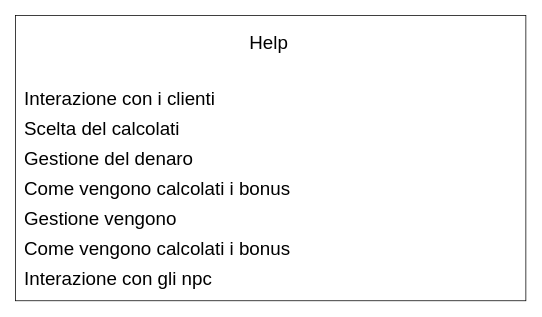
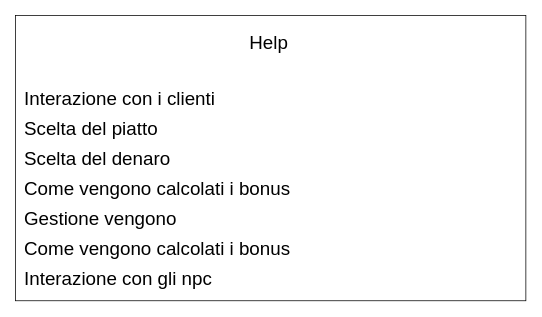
  <mxCell id="0" />
  <mxCell id="1" parent="0" />
  <mxCell id="2" value="" style="whiteSpace=wrap;html=1;" vertex="1" parent="1"><mxGeometry x="20" y="20" width="680" height="380" as="geometry" /></mxCell>
  <mxCell id="3" value="Help" style="text;html=1;strokeColor=none;fillColor=none;align=left;verticalAlign=middle;whiteSpace=wrap;rounded=0;fontSize=25;" vertex="1" parent="1"><mxGeometry x="330" y="40" width="60" height="30" as="geometry" /></mxCell>
  <mxCell id="4" value="Interazione con i clienti" style="text;html=1;strokeColor=none;fillColor=none;align=left;verticalAlign=middle;whiteSpace=wrap;rounded=0;fontSize=25;" vertex="1" parent="1"><mxGeometry x="30" y="110" width="420" height="40" as="geometry" /></mxCell>
- <mxCell id="5" value="Scelta del calcolati" style="text;html=1;strokeColor=none;fillColor=none;align=left;verticalAlign=middle;whiteSpace=wrap;rounded=0;fontSize=25;" vertex="1" parent="1"><mxGeometry x="30" y="150" width="420" height="40" as="geometry" /></mxCell>
- <mxCell id="6" value="Gestione del denaro" style="text;html=1;strokeColor=none;fillColor=none;align=left;verticalAlign=middle;whiteSpace=wrap;rounded=0;fontSize=25;" vertex="1" parent="1"><mxGeometry x="30" y="190" width="420" height="40" as="geometry" /></mxCell>
+ <mxCell id="5" value="Scelta del piatto" style="text;html=1;strokeColor=none;fillColor=none;align=left;verticalAlign=middle;whiteSpace=wrap;rounded=0;fontSize=25;" vertex="1" parent="1"><mxGeometry x="30" y="150" width="420" height="40" as="geometry" /></mxCell>
+ <mxCell id="6" value="Scelta del denaro" style="text;html=1;strokeColor=none;fillColor=none;align=left;verticalAlign=middle;whiteSpace=wrap;rounded=0;fontSize=25;" vertex="1" parent="1"><mxGeometry x="30" y="190" width="420" height="40" as="geometry" /></mxCell>
  <mxCell id="7" value="Gestione vengono" style="text;html=1;strokeColor=none;fillColor=none;align=left;verticalAlign=middle;whiteSpace=wrap;rounded=0;fontSize=25;" vertex="1" parent="1"><mxGeometry x="30" y="270" width="420" height="40" as="geometry" /></mxCell>
  <mxCell id="8" value="Come vengono calcolati i bonus" style="text;html=1;strokeColor=none;fillColor=none;align=left;verticalAlign=middle;whiteSpace=wrap;rounded=0;fontSize=25;" vertex="1" parent="1"><mxGeometry x="30" y="230" width="420" height="40" as="geometry" /></mxCell>
  <mxCell id="9" value="Come vengono calcolati i bonus" style="text;html=1;strokeColor=none;fillColor=none;align=left;verticalAlign=middle;whiteSpace=wrap;rounded=0;fontSize=25;" vertex="1" parent="1"><mxGeometry x="30" y="310" width="420" height="40" as="geometry" /></mxCell>
  <mxCell id="10" value="Interazione con gli npc" style="text;html=1;strokeColor=none;fillColor=none;align=left;verticalAlign=middle;whiteSpace=wrap;rounded=0;fontSize=25;" vertex="1" parent="1"><mxGeometry x="30" y="350" width="420" height="40" as="geometry" /></mxCell>
